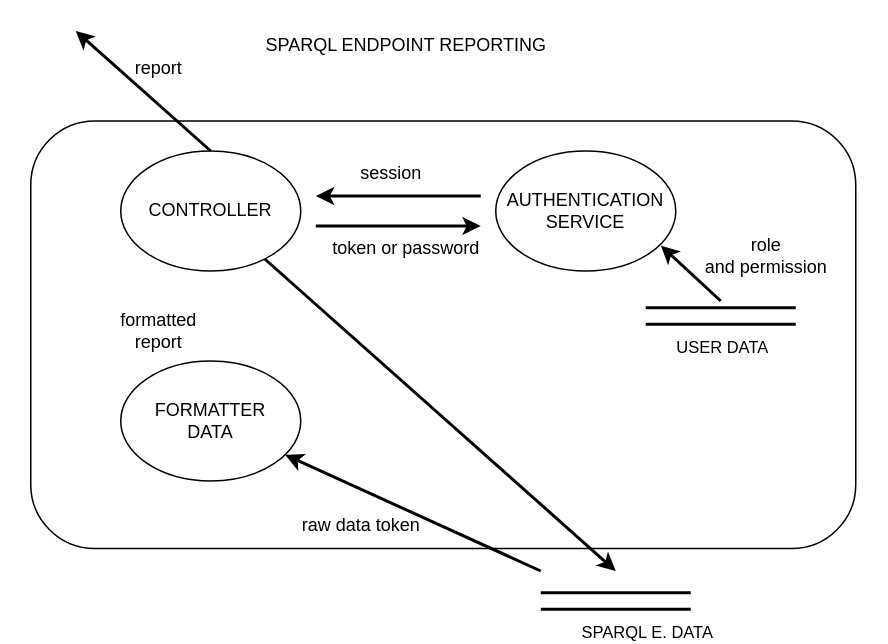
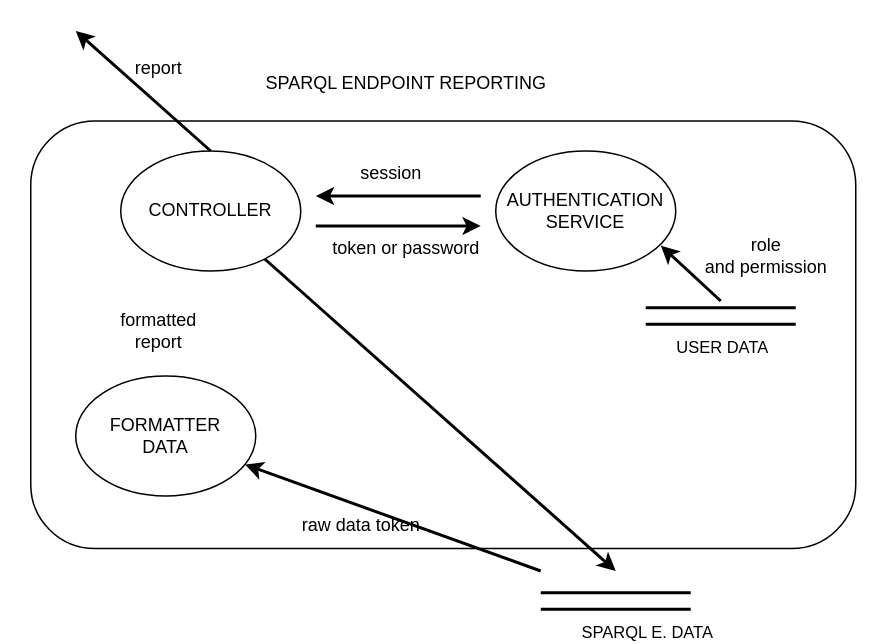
  <mxCell id="0" />
  <mxCell id="1" parent="0" />
  <mxCell id="2" value="&lt;div style=&quot;text-align: justify;&quot;&gt;&lt;br&gt;&lt;/div&gt;" style="rounded=1;whiteSpace=wrap;html=1;align=center;fillColor=none;" vertex="1" parent="1"><mxGeometry x="20" y="80" width="550" height="285" as="geometry" /></mxCell>
  <mxCell id="3" value="AUTHENTICATION&lt;br&gt;SERVICE" style="ellipse;whiteSpace=wrap;html=1;" vertex="1" parent="1"><mxGeometry x="330" y="100" width="120" height="80" as="geometry" /></mxCell>
- <mxCell id="4" value="FORMATTER &lt;br&gt;DATA" style="ellipse;whiteSpace=wrap;html=1;" vertex="1" parent="1"><mxGeometry x="80" y="240" width="120" height="80" as="geometry" /></mxCell>
+ <mxCell id="4" value="FORMATTER &lt;br&gt;DATA" style="ellipse;whiteSpace=wrap;html=1;" vertex="1" parent="1"><mxGeometry x="50" y="250" width="120" height="80" as="geometry" /></mxCell>
  <mxCell id="5" value="" style="shape=link;html=1;rounded=0;strokeWidth=2;width=10;" edge="1" parent="1"><mxGeometry width="100" relative="1" as="geometry"><mxPoint x="360" y="400" as="sourcePoint" /><mxPoint x="460" y="400" as="targetPoint" /></mxGeometry></mxCell>
  <mxCell id="6" value="SPARQL E. DATA" style="edgeLabel;html=1;align=center;verticalAlign=middle;resizable=0;points=[];" vertex="1" connectable="0" parent="5"><mxGeometry x="0.4" y="2" relative="1" as="geometry"><mxPoint y="22" as="offset" /></mxGeometry></mxCell>
  <mxCell id="7" value="" style="endArrow=classic;html=1;rounded=0;strokeWidth=2;" edge="1" parent="1" target="4"><mxGeometry width="50" height="50" relative="1" as="geometry"><mxPoint x="360" y="380" as="sourcePoint" /><mxPoint x="300.543" y="319.486" as="targetPoint" /></mxGeometry></mxCell>
  <mxCell id="8" value="" style="shape=link;html=1;rounded=0;strokeWidth=2;width=10;" edge="1" parent="1"><mxGeometry width="100" relative="1" as="geometry"><mxPoint x="430" y="210" as="sourcePoint" /><mxPoint x="530" y="210" as="targetPoint" /></mxGeometry></mxCell>
  <mxCell id="9" value="USER DATA" style="edgeLabel;html=1;align=center;verticalAlign=middle;resizable=0;points=[];" vertex="1" connectable="0" parent="8"><mxGeometry x="0.72" y="2" relative="1" as="geometry"><mxPoint x="-36" y="22" as="offset" /></mxGeometry></mxCell>
- <mxCell id="10" value="SPARQL ENDPOINT REPORTING" style="text;html=1;align=center;verticalAlign=middle;resizable=0;points=[];autosize=1;strokeColor=none;fillColor=none;" vertex="1" parent="1"><mxGeometry x="165" y="15" width="210" height="30" as="geometry" /></mxCell>
+ <mxCell id="10" value="SPARQL ENDPOINT REPORTING" style="text;html=1;align=center;verticalAlign=middle;resizable=0;points=[];autosize=1;strokeColor=none;fillColor=none;" vertex="1" parent="1"><mxGeometry x="165" y="40" width="210" height="30" as="geometry" /></mxCell>
  <mxCell id="11" value="CONTROLLER" style="ellipse;whiteSpace=wrap;html=1;fillColor=none;" vertex="1" parent="1"><mxGeometry x="80" y="100" width="120" height="80" as="geometry" /></mxCell>
  <mxCell id="12" value="" style="endArrow=classic;html=1;rounded=0;strokeWidth=2;entryX=0.917;entryY=0.788;entryDx=0;entryDy=0;entryPerimeter=0;" edge="1" parent="1" target="3"><mxGeometry width="50" height="50" relative="1" as="geometry"><mxPoint x="480" y="200" as="sourcePoint" /><mxPoint x="450" y="170" as="targetPoint" /></mxGeometry></mxCell>
  <mxCell id="13" value="" style="endArrow=classic;html=1;rounded=0;strokeWidth=2;" edge="1" parent="1" source="11"><mxGeometry width="50" height="50" relative="1" as="geometry"><mxPoint x="380" y="380" as="sourcePoint" /><mxPoint x="410" y="380" as="targetPoint" /></mxGeometry></mxCell>
  <mxCell id="14" value="token or password" style="text;html=1;align=center;verticalAlign=middle;resizable=0;points=[];autosize=1;strokeColor=none;fillColor=none;" vertex="1" parent="1"><mxGeometry x="210" y="150" width="120" height="30" as="geometry" /></mxCell>
  <mxCell id="15" value="role &lt;br&gt;and permission" style="text;html=1;align=center;verticalAlign=middle;resizable=0;points=[];autosize=1;strokeColor=none;fillColor=none;" vertex="1" parent="1"><mxGeometry x="460" y="150" width="100" height="40" as="geometry" /></mxCell>
  <mxCell id="16" value="" style="endArrow=classic;html=1;rounded=0;strokeWidth=2;" edge="1" parent="1"><mxGeometry width="50" height="50" relative="1" as="geometry"><mxPoint x="320" y="130" as="sourcePoint" /><mxPoint x="210" y="130" as="targetPoint" /></mxGeometry></mxCell>
  <mxCell id="17" value="" style="endArrow=classic;html=1;rounded=0;strokeWidth=2;" edge="1" parent="1"><mxGeometry width="50" height="50" relative="1" as="geometry"><mxPoint x="210" y="150" as="sourcePoint" /><mxPoint x="320" y="150" as="targetPoint" /></mxGeometry></mxCell>
  <mxCell id="18" value="session" style="text;html=1;align=center;verticalAlign=middle;resizable=0;points=[];autosize=1;strokeColor=none;fillColor=none;" vertex="1" parent="1"><mxGeometry x="230" y="100" width="60" height="30" as="geometry" /></mxCell>
  <mxCell id="19" value="formatted &lt;br&gt;report" style="text;html=1;align=center;verticalAlign=middle;resizable=0;points=[];autosize=1;strokeColor=none;fillColor=none;" vertex="1" parent="1"><mxGeometry x="70" y="200" width="70" height="40" as="geometry" /></mxCell>
  <mxCell id="20" value="raw data token" style="text;html=1;align=center;verticalAlign=middle;resizable=0;points=[];autosize=1;strokeColor=none;fillColor=none;" vertex="1" parent="1"><mxGeometry x="190" y="335" width="100" height="30" as="geometry" /></mxCell>
  <mxCell id="21" value="" style="endArrow=classic;html=1;rounded=0;strokeWidth=2;exitX=0.5;exitY=0;exitDx=0;exitDy=0;" edge="1" parent="1" source="11"><mxGeometry width="50" height="50" relative="1" as="geometry"><mxPoint x="330" y="220" as="sourcePoint" /><mxPoint x="50" y="20" as="targetPoint" /></mxGeometry></mxCell>
  <mxCell id="22" value="report" style="text;html=1;align=center;verticalAlign=middle;resizable=0;points=[];autosize=1;strokeColor=none;fillColor=none;" vertex="1" parent="1"><mxGeometry x="80" y="30" width="50" height="30" as="geometry" /></mxCell>
